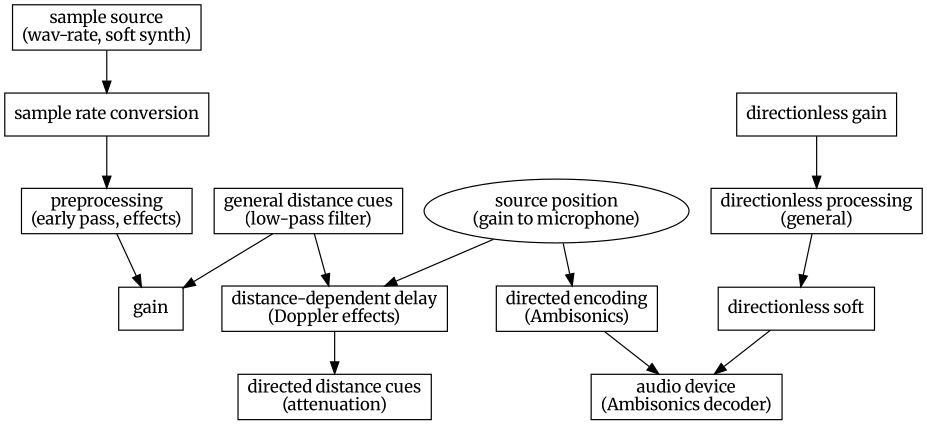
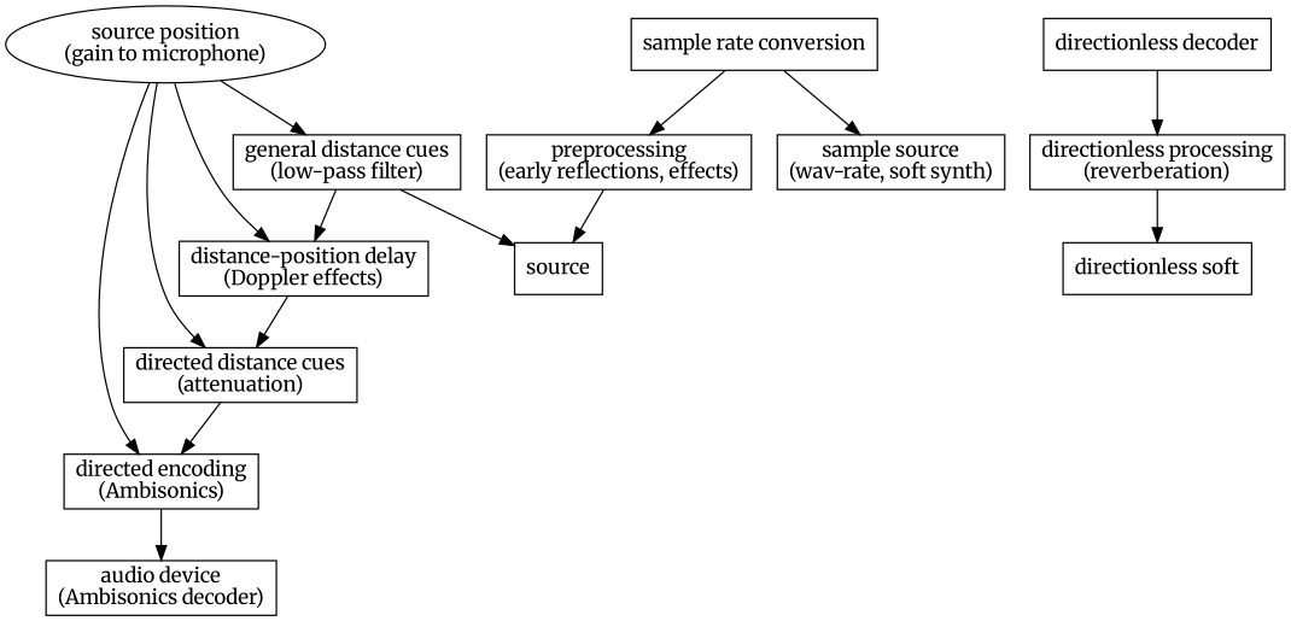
  digraph {
    fontname=Merriweather
    node [fontname=Merriweather shape=box]
    edge [fontname=Merriweather]
    n1 [label="source position\n(gain to microphone)" shape=""]
    n2 [label="general distance cues\n(low-pass filter)"]
-   n3 [label="distance-dependent delay\n(Doppler effects)"]
+   n3 [label="distance-position delay\n(Doppler effects)"]
    n4 [label="directed distance cues\n(attenuation)"]
    n5 [label="directed encoding\n(Ambisonics)"]
-   n6 [label=gain]
+   n6 [label=source]
    n7 [label="audio device\n(Ambisonics decoder)"]
    n8 [label="sample source\n(wav-rate, soft synth)"]
    n9 [label="sample rate conversion"]
-   n10 [label="preprocessing\n(early pass, effects)"]
-   n11 [label="directionless gain"]
-   n12 [label="directionless processing\n(general)"]
+   n10 [label="preprocessing\n(early reflections, effects)"]
+   n11 [label="directionless decoder"]
+   n12 [label="directionless processing\n(reverberation)"]
    n13 [label="directionless soft"]
+   n1 -> n2
    n1 -> n3
+   n1 -> n4
    n1 -> n5
    n2 -> n3
    n2 -> n6
    n3 -> n4
+   n4 -> n5
    n5 -> n7
-   n8 -> n9
+   n9 -> n8
    n9 -> n10
    n10 -> n6
    n11 -> n12
    n12 -> n13
-   n13 -> n7
  }
